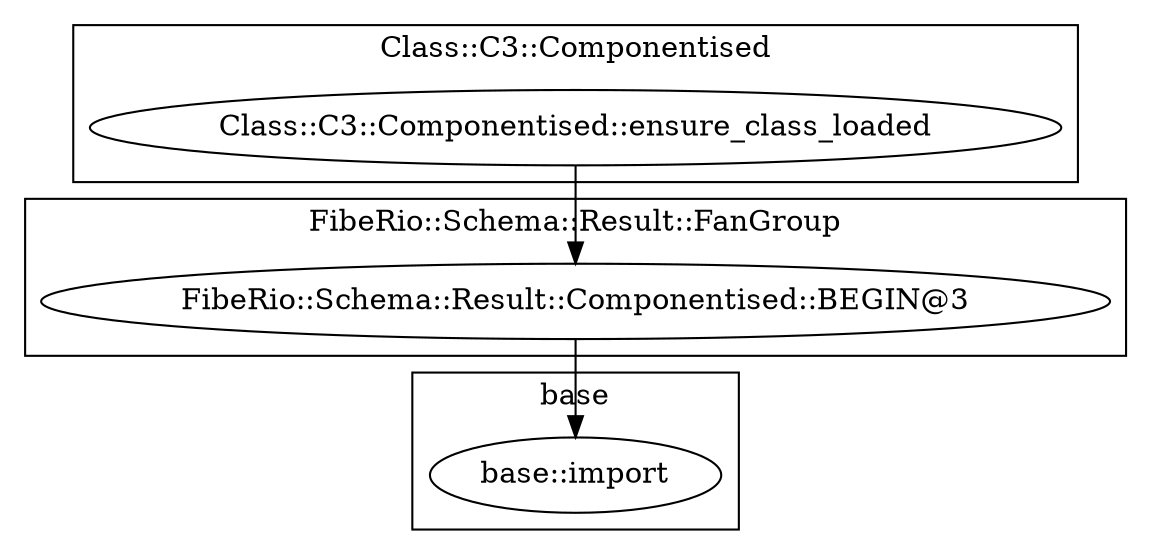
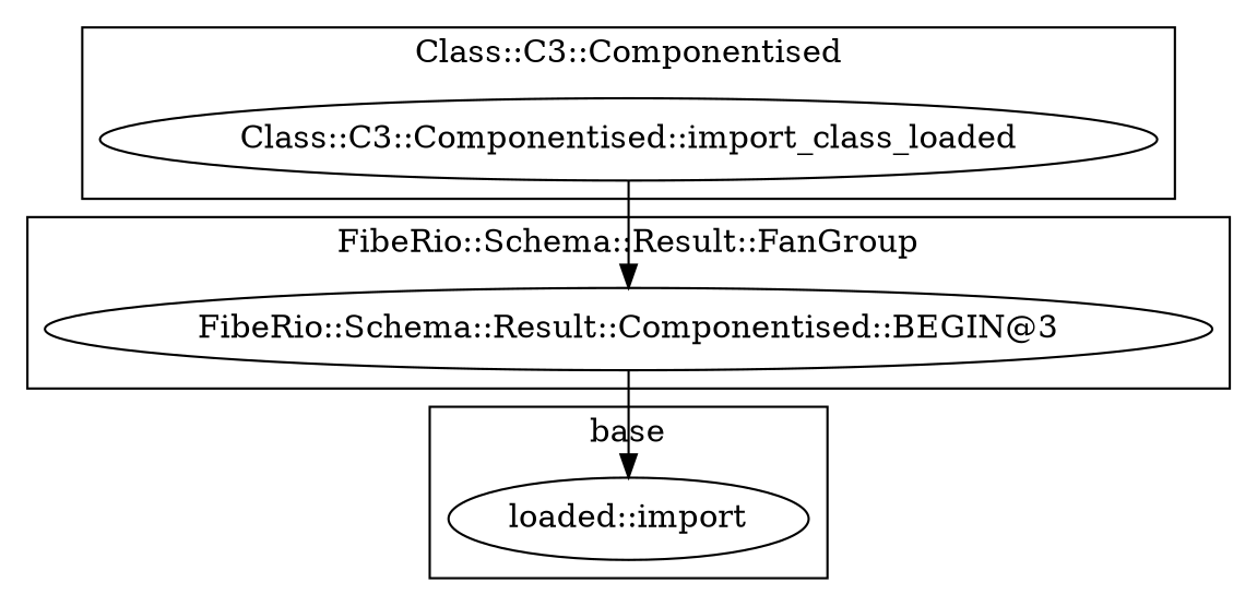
  digraph {
-   "base::import"
-   "Class::C3::Componentised::ensure_class_loaded"
+   "base::import" [label="loaded::import"]
+   "Class::C3::Componentised::ensure_class_loaded" [label="Class::C3::Componentised::import_class_loaded"]
    n3 [label="FibeRio::Schema::Result::Componentised::BEGIN@3"]
    subgraph cluster_1 {
      label=base
      "base::import"
    }
    subgraph cluster_2 {
      label="Class::C3::Componentised"
      "Class::C3::Componentised::ensure_class_loaded"
    }
    subgraph cluster_3 {
      label="FibeRio::Schema::Result::FanGroup"
      n3
    }
    "Class::C3::Componentised::ensure_class_loaded" -> n3
    n3 -> "base::import"
  }
